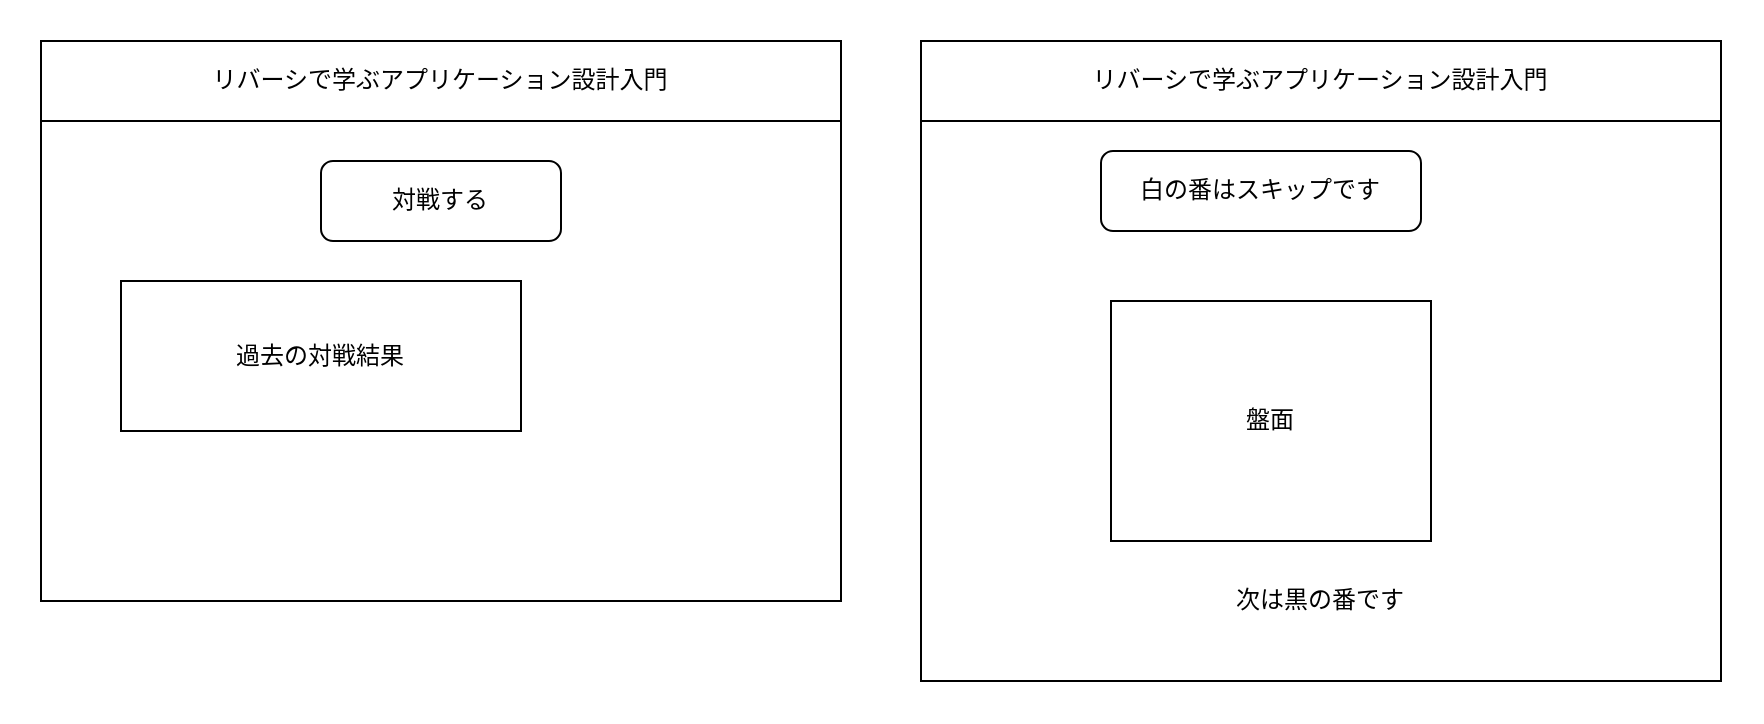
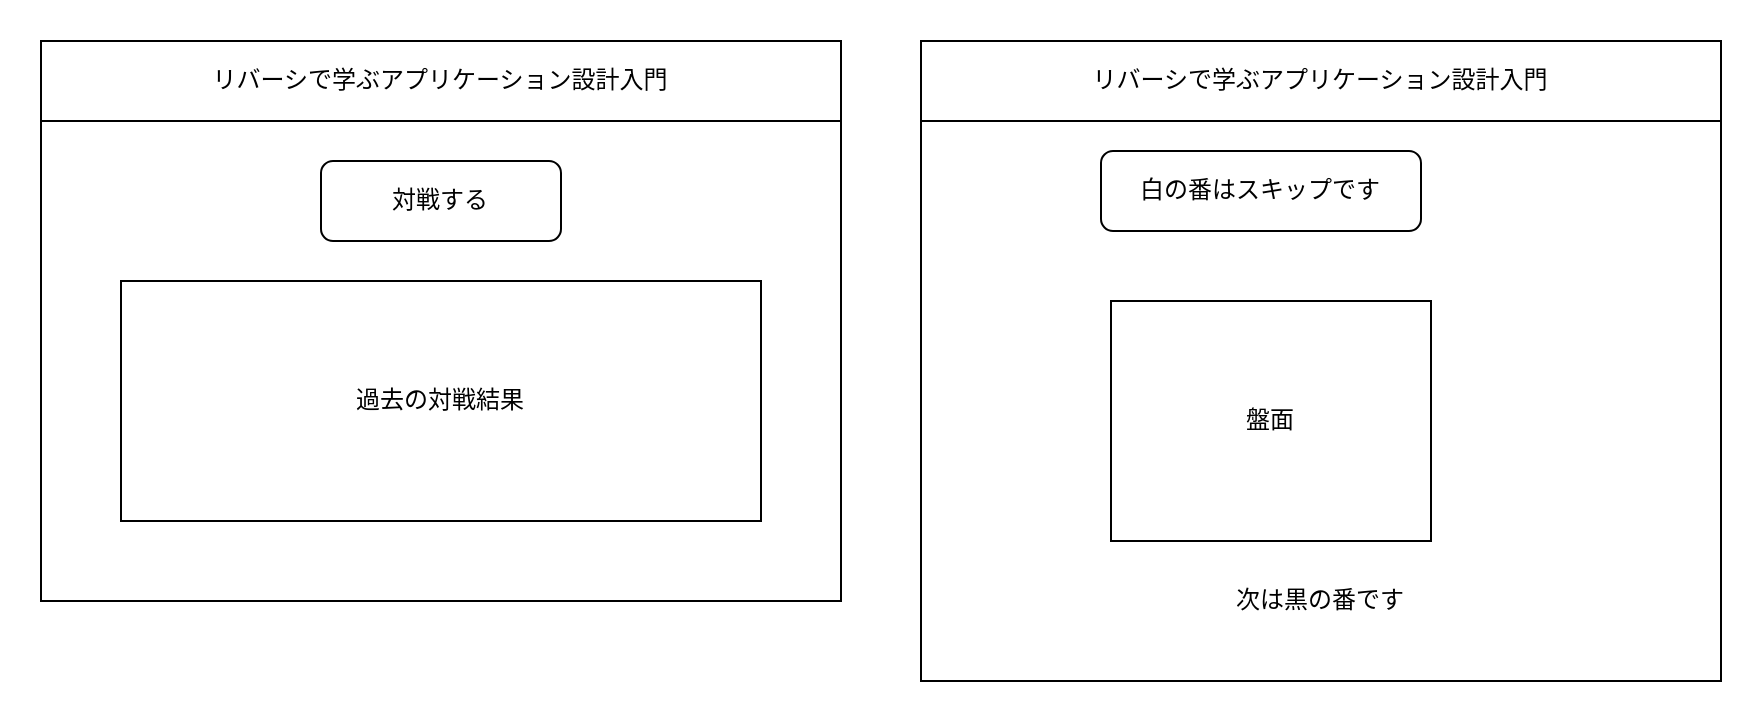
  <mxCell id="0" />
  <mxCell id="1" parent="0" />
  <mxCell id="2" value="" style="rounded=0;whiteSpace=wrap;html=1;fillColor=none;" vertex="1" parent="1"><mxGeometry x="20" y="20" width="400" height="280" as="geometry" /></mxCell>
  <mxCell id="3" value="リバーシで学ぶアプリケーション設計入門" style="rounded=0;whiteSpace=wrap;html=1;fillColor=none;" vertex="1" parent="1"><mxGeometry x="20" y="20" width="400" height="40" as="geometry" /></mxCell>
- <mxCell id="4" value="過去の対戦結果" style="rounded=0;whiteSpace=wrap;html=1;fillColor=none;" vertex="1" parent="1"><mxGeometry x="60" y="140" width="200" height="75" as="geometry" /></mxCell>
+ <mxCell id="4" value="過去の対戦結果" style="rounded=0;whiteSpace=wrap;html=1;fillColor=none;" vertex="1" parent="1"><mxGeometry x="60" y="140" width="320" height="120" as="geometry" /></mxCell>
  <mxCell id="5" value="対戦する" style="rounded=1;whiteSpace=wrap;html=1;fillColor=none;" vertex="1" parent="1"><mxGeometry x="160" y="80" width="120" height="40" as="geometry" /></mxCell>
  <mxCell id="6" value="" style="rounded=0;whiteSpace=wrap;html=1;fillColor=none;" vertex="1" parent="1"><mxGeometry x="460" y="20" width="400" height="320" as="geometry" /></mxCell>
  <mxCell id="7" value="リバーシで学ぶアプリケーション設計入門" style="rounded=0;whiteSpace=wrap;html=1;fillColor=none;" vertex="1" parent="1"><mxGeometry x="460" y="20" width="400" height="40" as="geometry" /></mxCell>
  <mxCell id="8" value="盤面" style="rounded=0;whiteSpace=wrap;html=1;fillColor=none;" vertex="1" parent="1"><mxGeometry x="555" y="150" width="160" height="120" as="geometry" /></mxCell>
  <mxCell id="9" value="白の番はスキップです" style="rounded=1;whiteSpace=wrap;html=1;fillColor=none;" vertex="1" parent="1"><mxGeometry x="550" y="75" width="160" height="40" as="geometry" /></mxCell>
  <mxCell id="10" value="次は黒の番です" style="text;html=1;align=center;verticalAlign=middle;whiteSpace=wrap;rounded=0;" vertex="1" parent="1"><mxGeometry x="600" y="280" width="120" height="40" as="geometry" /></mxCell>
